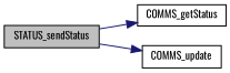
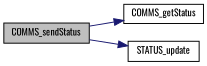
  digraph {
    fontname=Oswald
    rankdir=LR
    node [color=black fillcolor=white fontname=Oswald fontsize=10 shape=record style=filled]
    edge [color=midnightblue fontname=Oswald fontsize=10 labelfontname=Helvetica labelfontsize=10 style=solid]
-   n1 [fillcolor=grey75 fontcolor=black height=0.2 label=STATUS_sendStatus width=0.4]
+   n1 [fillcolor=grey75 fontcolor=black height=0.2 label=COMMS_sendStatus width=0.4]
    n2 [height=0.2 label=COMMS_getStatus width=0.4]
-   n3 [height=0.2 label=COMMS_update width=0.4]
+   n3 [height=0.2 label=STATUS_update width=0.4]
    n1 -> n2
    n1 -> n3
  }
